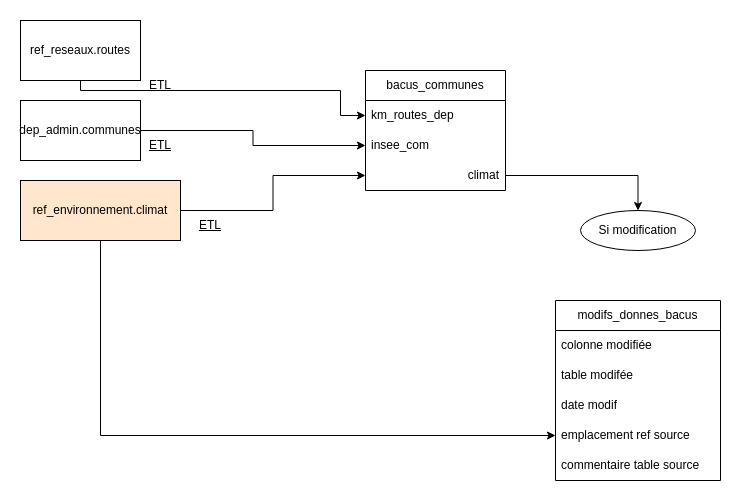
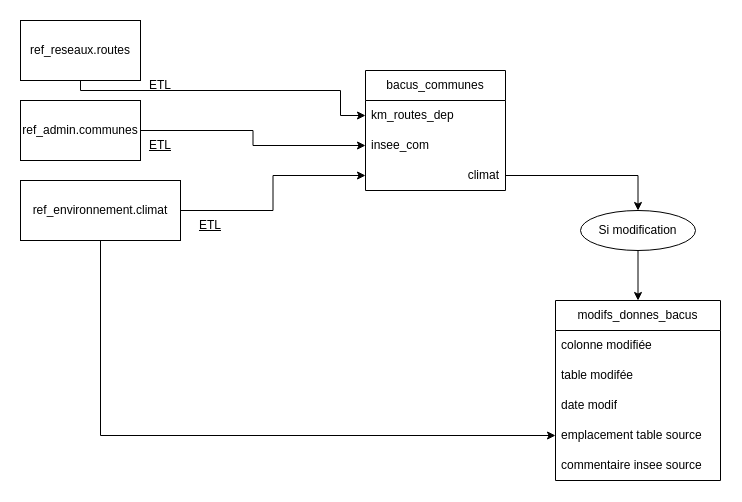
  <mxCell id="0" />
  <mxCell id="1" parent="0" />
  <mxCell id="2" style="edgeStyle=orthogonalEdgeStyle;rounded=0;orthogonalLoop=1;jettySize=auto;html=1;entryX=0;entryY=0.5;entryDx=0;entryDy=0;" edge="1" parent="1" source="3" target="10"><mxGeometry relative="1" as="geometry"><Array as="points"><mxPoint x="80" y="90" /><mxPoint x="340" y="90" /><mxPoint x="340" y="115" /></Array></mxGeometry></mxCell>
  <mxCell id="3" value="ref_reseaux.routes" style="rounded=0;whiteSpace=wrap;html=1;" vertex="1" parent="1"><mxGeometry x="20" y="20" width="120" height="60" as="geometry" /></mxCell>
  <mxCell id="4" style="edgeStyle=orthogonalEdgeStyle;rounded=0;orthogonalLoop=1;jettySize=auto;html=1;entryX=0;entryY=0.5;entryDx=0;entryDy=0;" edge="1" parent="1" source="5" target="11"><mxGeometry relative="1" as="geometry" /></mxCell>
- <mxCell id="5" value="dep_admin.communes" style="rounded=0;whiteSpace=wrap;html=1;" vertex="1" parent="1"><mxGeometry x="20" y="100" width="120" height="60" as="geometry" /></mxCell>
+ <mxCell id="5" value="ref_admin.communes" style="rounded=0;whiteSpace=wrap;html=1;" vertex="1" parent="1"><mxGeometry x="20" y="100" width="120" height="60" as="geometry" /></mxCell>
  <mxCell id="6" style="edgeStyle=orthogonalEdgeStyle;rounded=0;orthogonalLoop=1;jettySize=auto;html=1;entryX=0;entryY=0.5;entryDx=0;entryDy=0;" edge="1" parent="1" source="8" target="12"><mxGeometry relative="1" as="geometry" /></mxCell>
  <mxCell id="7" style="edgeStyle=orthogonalEdgeStyle;rounded=0;orthogonalLoop=1;jettySize=auto;html=1;entryX=0;entryY=0.5;entryDx=0;entryDy=0;" edge="1" parent="1" source="8" target="17"><mxGeometry relative="1" as="geometry" /></mxCell>
- <mxCell id="8" value="ref_environnement.climat" style="rounded=0;whiteSpace=wrap;html=1;fillColor=#ffe6cc;" vertex="1" parent="1"><mxGeometry x="20" y="180" width="160" height="60" as="geometry" /></mxCell>
+ <mxCell id="8" value="ref_environnement.climat" style="rounded=0;whiteSpace=wrap;html=1;" vertex="1" parent="1"><mxGeometry x="20" y="180" width="160" height="60" as="geometry" /></mxCell>
  <mxCell id="9" value="bacus_communes" style="swimlane;fontStyle=0;childLayout=stackLayout;horizontal=1;startSize=30;horizontalStack=0;resizeParent=1;resizeParentMax=0;resizeLast=0;collapsible=1;marginBottom=0;whiteSpace=wrap;html=1;" vertex="1" parent="1"><mxGeometry x="365" y="70" width="140" height="120" as="geometry" /></mxCell>
  <mxCell id="10" value="km_routes_dep" style="text;strokeColor=none;fillColor=none;align=left;verticalAlign=middle;spacingLeft=4;spacingRight=4;overflow=hidden;points=[[0,0.5],[1,0.5]];portConstraint=eastwest;rotatable=0;whiteSpace=wrap;html=1;" vertex="1" parent="9"><mxGeometry y="30" width="140" height="30" as="geometry" /></mxCell>
  <mxCell id="11" value="insee_com" style="text;strokeColor=none;fillColor=none;align=left;verticalAlign=middle;spacingLeft=4;spacingRight=4;overflow=hidden;points=[[0,0.5],[1,0.5]];portConstraint=eastwest;rotatable=0;whiteSpace=wrap;html=1;" vertex="1" parent="9"><mxGeometry y="60" width="140" height="30" as="geometry" /></mxCell>
  <mxCell id="12" value="climat" style="text;strokeColor=none;fillColor=none;align=right;verticalAlign=middle;spacingLeft=4;spacingRight=4;overflow=hidden;points=[[0,0.5],[1,0.5]];portConstraint=eastwest;rotatable=0;whiteSpace=wrap;html=1;" vertex="1" parent="9"><mxGeometry y="90" width="140" height="30" as="geometry" /></mxCell>
  <mxCell id="13" value="modifs_donnes_bacus" style="swimlane;fontStyle=0;childLayout=stackLayout;horizontal=1;startSize=30;horizontalStack=0;resizeParent=1;resizeParentMax=0;resizeLast=0;collapsible=1;marginBottom=0;whiteSpace=wrap;html=1;" vertex="1" parent="1"><mxGeometry x="555" y="300" width="165" height="180" as="geometry" /></mxCell>
  <mxCell id="14" value="colonne modifiée" style="text;strokeColor=none;fillColor=none;align=left;verticalAlign=middle;spacingLeft=4;spacingRight=4;overflow=hidden;points=[[0,0.5],[1,0.5]];portConstraint=eastwest;rotatable=0;whiteSpace=wrap;html=1;" vertex="1" parent="13"><mxGeometry y="30" width="165" height="30" as="geometry" /></mxCell>
  <mxCell id="15" value="table modifée" style="text;strokeColor=none;fillColor=none;align=left;verticalAlign=middle;spacingLeft=4;spacingRight=4;overflow=hidden;points=[[0,0.5],[1,0.5]];portConstraint=eastwest;rotatable=0;whiteSpace=wrap;html=1;" vertex="1" parent="13"><mxGeometry y="60" width="165" height="30" as="geometry" /></mxCell>
  <mxCell id="16" value="date modif" style="text;strokeColor=none;fillColor=none;align=left;verticalAlign=middle;spacingLeft=4;spacingRight=4;overflow=hidden;points=[[0,0.5],[1,0.5]];portConstraint=eastwest;rotatable=0;whiteSpace=wrap;html=1;" vertex="1" parent="13"><mxGeometry y="90" width="165" height="30" as="geometry" /></mxCell>
- <mxCell id="17" value="emplacement ref source" style="text;strokeColor=none;fillColor=none;align=left;verticalAlign=middle;spacingLeft=4;spacingRight=4;overflow=hidden;points=[[0,0.5],[1,0.5]];portConstraint=eastwest;rotatable=0;whiteSpace=wrap;html=1;" vertex="1" parent="13"><mxGeometry y="120" width="165" height="30" as="geometry" /></mxCell>
- <mxCell id="18" value="commentaire table source" style="text;strokeColor=none;fillColor=none;align=left;verticalAlign=middle;spacingLeft=4;spacingRight=4;overflow=hidden;points=[[0,0.5],[1,0.5]];portConstraint=eastwest;rotatable=0;whiteSpace=wrap;html=1;" vertex="1" parent="13"><mxGeometry y="150" width="165" height="30" as="geometry" /></mxCell>
+ <mxCell id="17" value="emplacement table source" style="text;strokeColor=none;fillColor=none;align=left;verticalAlign=middle;spacingLeft=4;spacingRight=4;overflow=hidden;points=[[0,0.5],[1,0.5]];portConstraint=eastwest;rotatable=0;whiteSpace=wrap;html=1;" vertex="1" parent="13"><mxGeometry y="120" width="165" height="30" as="geometry" /></mxCell>
+ <mxCell id="18" value="commentaire insee source" style="text;strokeColor=none;fillColor=none;align=left;verticalAlign=middle;spacingLeft=4;spacingRight=4;overflow=hidden;points=[[0,0.5],[1,0.5]];portConstraint=eastwest;rotatable=0;whiteSpace=wrap;html=1;" vertex="1" parent="13"><mxGeometry y="150" width="165" height="30" as="geometry" /></mxCell>
  <mxCell id="19" value="ETL" style="text;html=1;align=center;verticalAlign=middle;whiteSpace=wrap;rounded=0;fontStyle=4" vertex="1" parent="1"><mxGeometry x="180" y="210" width="60" height="30" as="geometry" /></mxCell>
  <mxCell id="20" value="ETL" style="text;html=1;align=center;verticalAlign=middle;whiteSpace=wrap;rounded=0;fontStyle=4" vertex="1" parent="1"><mxGeometry x="130" y="130" width="60" height="30" as="geometry" /></mxCell>
  <mxCell id="21" value="ETL" style="text;html=1;align=center;verticalAlign=middle;whiteSpace=wrap;rounded=0;fontStyle=4" vertex="1" parent="1"><mxGeometry x="130" y="70" width="60" height="30" as="geometry" /></mxCell>
+ <mxCell id="22" style="edgeStyle=orthogonalEdgeStyle;rounded=0;orthogonalLoop=1;jettySize=auto;html=1;entryX=0.5;entryY=0;entryDx=0;entryDy=0;" edge="1" parent="1" source="23" target="13"><mxGeometry relative="1" as="geometry" /></mxCell>
  <mxCell id="23" value="Si modification" style="ellipse;whiteSpace=wrap;html=1;" vertex="1" parent="1"><mxGeometry x="580" y="210" width="115" height="40" as="geometry" /></mxCell>
  <mxCell id="24" style="edgeStyle=orthogonalEdgeStyle;rounded=0;orthogonalLoop=1;jettySize=auto;html=1;entryX=0.5;entryY=0;entryDx=0;entryDy=0;exitX=1;exitY=0.5;exitDx=0;exitDy=0;" edge="1" parent="1" source="12" target="23"><mxGeometry relative="1" as="geometry" /></mxCell>
